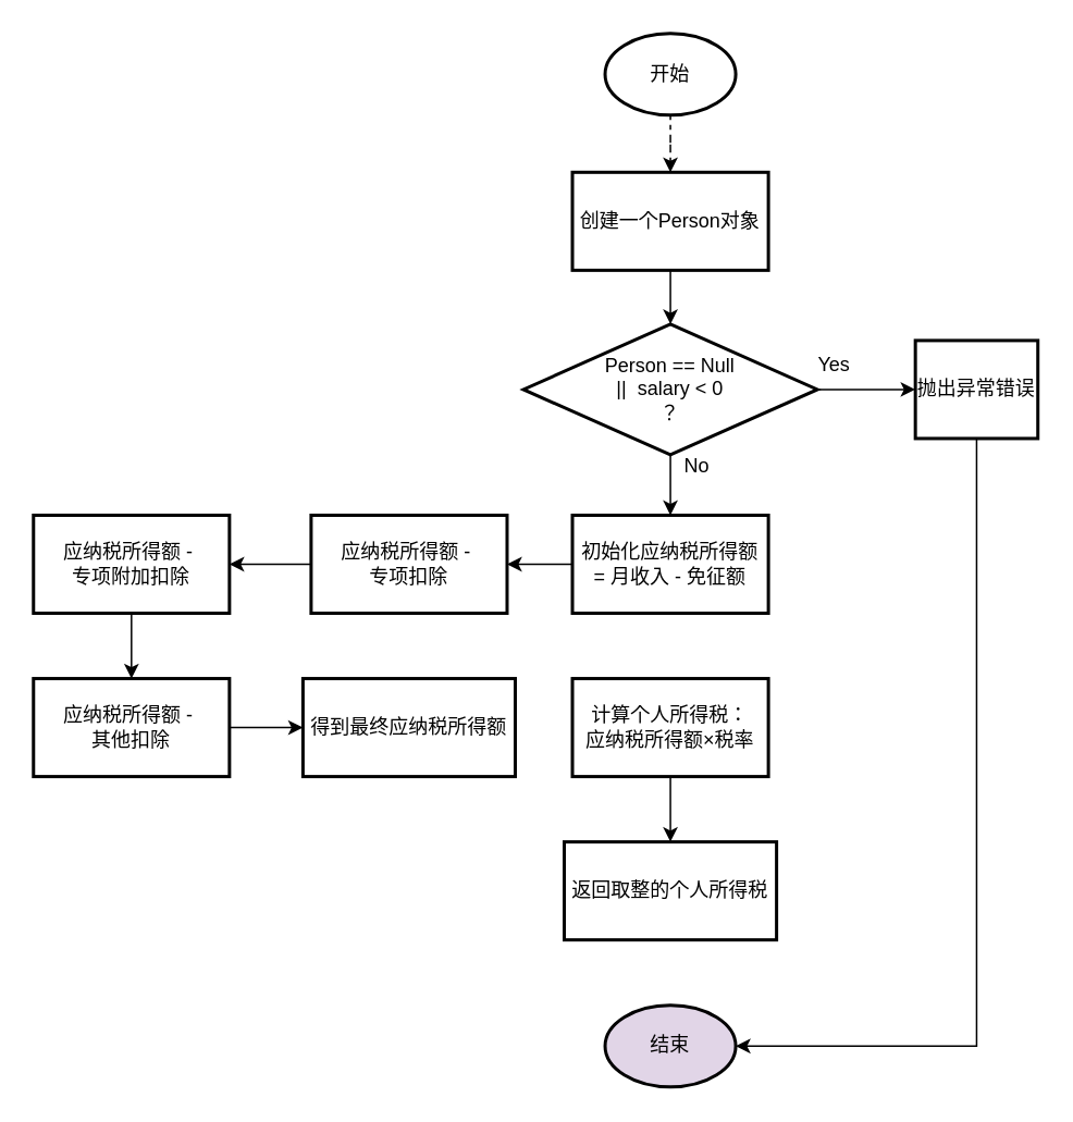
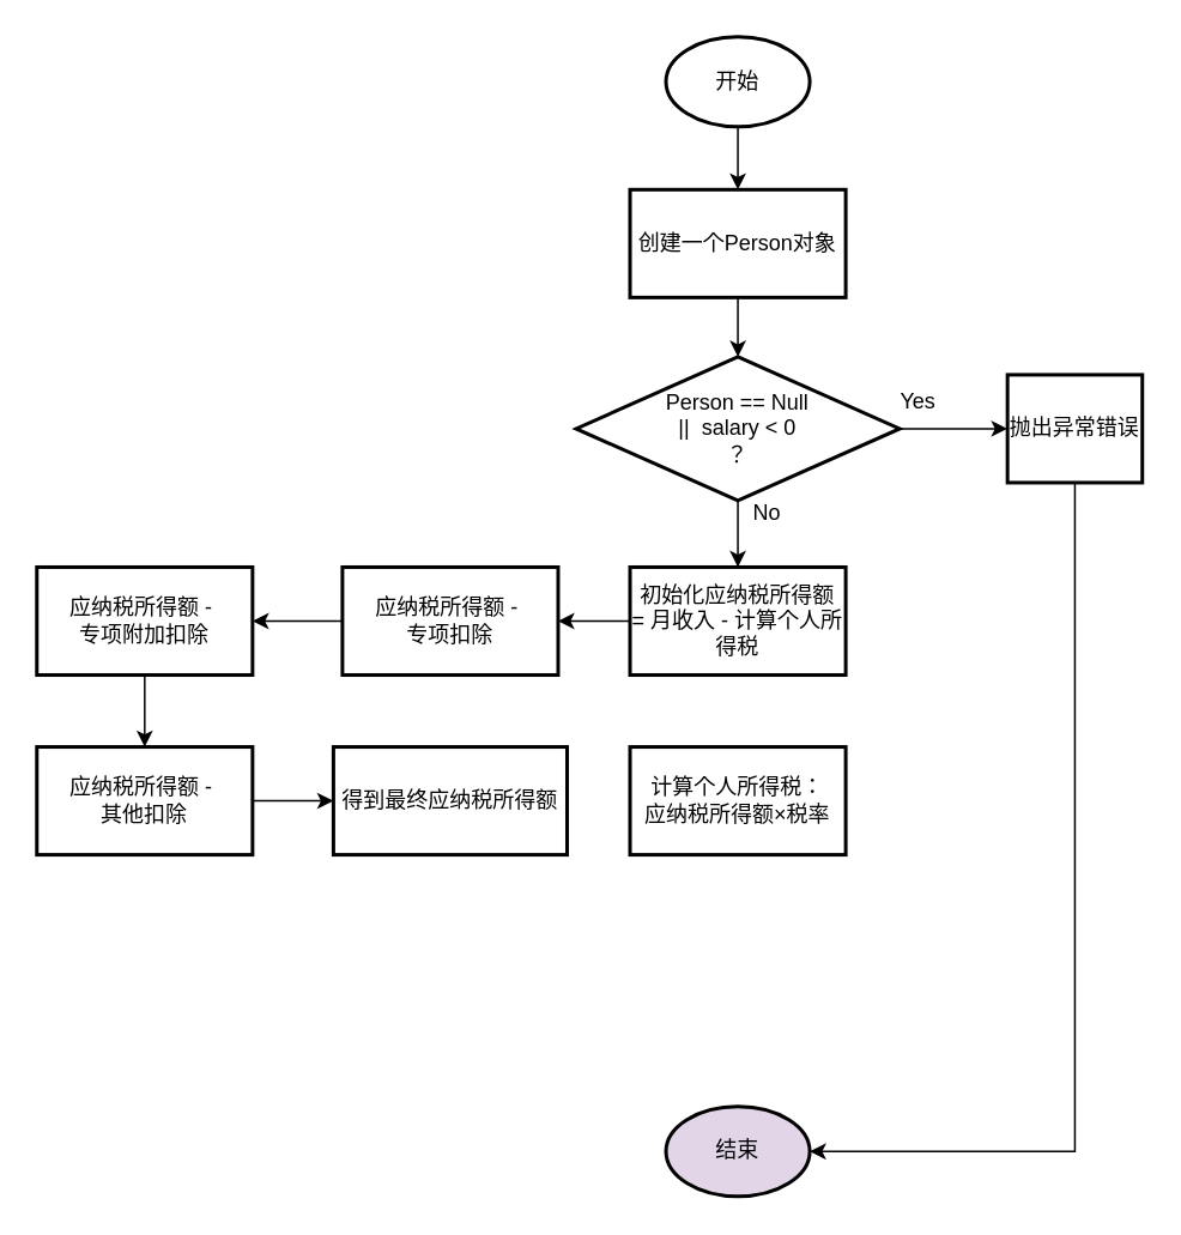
  <mxCell id="0" />
  <mxCell id="1" parent="0" />
- <mxCell id="2" value="" style="edgeStyle=orthogonalEdgeStyle;rounded=0;orthogonalLoop=1;jettySize=auto;html=1;dashed=1;" edge="1" parent="1" source="3" target="5"><mxGeometry relative="1" as="geometry" /></mxCell>
+ <mxCell id="2" value="" style="edgeStyle=orthogonalEdgeStyle;rounded=0;orthogonalLoop=1;jettySize=auto;html=1;" edge="1" parent="1" source="3" target="5"><mxGeometry relative="1" as="geometry" /></mxCell>
  <mxCell id="3" value="开始" style="strokeWidth=2;html=1;shape=mxgraph.flowchart.start_1;whiteSpace=wrap;" vertex="1" parent="1"><mxGeometry x="370" y="20" width="80" height="50" as="geometry" /></mxCell>
  <mxCell id="4" value="" style="edgeStyle=orthogonalEdgeStyle;rounded=0;orthogonalLoop=1;jettySize=auto;html=1;" edge="1" parent="1" source="5" target="8"><mxGeometry relative="1" as="geometry" /></mxCell>
  <mxCell id="5" value="创建一个Person对象" style="whiteSpace=wrap;html=1;strokeWidth=2;" vertex="1" parent="1"><mxGeometry x="350" y="105" width="120" height="60" as="geometry" /></mxCell>
  <mxCell id="6" value="" style="edgeStyle=orthogonalEdgeStyle;rounded=0;orthogonalLoop=1;jettySize=auto;html=1;" edge="1" parent="1" source="8" target="10"><mxGeometry relative="1" as="geometry" /></mxCell>
  <mxCell id="7" value="" style="edgeStyle=orthogonalEdgeStyle;rounded=0;orthogonalLoop=1;jettySize=auto;html=1;" edge="1" parent="1" source="8" target="13"><mxGeometry relative="1" as="geometry" /></mxCell>
  <mxCell id="8" value="Person == Null&lt;div&gt;||&amp;nbsp;&amp;nbsp;&lt;span style=&quot;background-color: initial;&quot;&gt;salary &amp;lt; 0&lt;/span&gt;&lt;/div&gt;&lt;div&gt;？&lt;/div&gt;" style="rhombus;whiteSpace=wrap;html=1;strokeWidth=2;" vertex="1" parent="1"><mxGeometry x="320" y="198" width="180" height="80" as="geometry" /></mxCell>
  <mxCell id="9" style="edgeStyle=orthogonalEdgeStyle;rounded=0;orthogonalLoop=1;jettySize=auto;html=1;exitX=0.5;exitY=1;exitDx=0;exitDy=0;entryX=1;entryY=0.5;entryDx=0;entryDy=0;" edge="1" parent="1" source="10" target="24"><mxGeometry relative="1" as="geometry" /></mxCell>
  <mxCell id="10" value="抛出异常错误" style="whiteSpace=wrap;html=1;strokeWidth=2;" vertex="1" parent="1"><mxGeometry x="560" y="208" width="75" height="60" as="geometry" /></mxCell>
  <mxCell id="11" value="Yes" style="text;html=1;align=center;verticalAlign=middle;resizable=0;points=[];autosize=1;strokeColor=none;fillColor=none;" vertex="1" parent="1"><mxGeometry x="490" y="208" width="40" height="30" as="geometry" /></mxCell>
  <mxCell id="12" value="" style="edgeStyle=orthogonalEdgeStyle;rounded=0;orthogonalLoop=1;jettySize=auto;html=1;" edge="1" parent="1" source="13" target="15"><mxGeometry relative="1" as="geometry" /></mxCell>
- <mxCell id="13" value="初始化应纳税所得额&lt;div&gt;= 月收入 - 免征额&lt;/div&gt;" style="whiteSpace=wrap;html=1;strokeWidth=2;" vertex="1" parent="1"><mxGeometry x="350" y="315" width="120" height="60" as="geometry" /></mxCell>
+ <mxCell id="13" value="初始化应纳税所得额&lt;div&gt;= 月收入 - 计算个人所得税&lt;/div&gt;" style="whiteSpace=wrap;html=1;strokeWidth=2;" vertex="1" parent="1"><mxGeometry x="350" y="315" width="120" height="60" as="geometry" /></mxCell>
  <mxCell id="14" value="" style="edgeStyle=orthogonalEdgeStyle;rounded=0;orthogonalLoop=1;jettySize=auto;html=1;" edge="1" parent="1" source="15" target="17"><mxGeometry relative="1" as="geometry" /></mxCell>
  <mxCell id="15" value="应纳税所得额 -&amp;nbsp;&lt;div&gt;专项扣除&lt;/div&gt;" style="whiteSpace=wrap;html=1;strokeWidth=2;" vertex="1" parent="1"><mxGeometry x="190" y="315" width="120" height="60" as="geometry" /></mxCell>
  <mxCell id="16" value="" style="edgeStyle=orthogonalEdgeStyle;rounded=0;orthogonalLoop=1;jettySize=auto;html=1;" edge="1" parent="1" source="17" target="19"><mxGeometry relative="1" as="geometry" /></mxCell>
  <mxCell id="17" value="应纳税所得额 -&amp;nbsp;&lt;div&gt;专项附加扣除&lt;/div&gt;" style="whiteSpace=wrap;html=1;strokeWidth=2;" vertex="1" parent="1"><mxGeometry x="20" y="315" width="120" height="60" as="geometry" /></mxCell>
  <mxCell id="18" value="" style="edgeStyle=orthogonalEdgeStyle;rounded=0;orthogonalLoop=1;jettySize=auto;html=1;" edge="1" parent="1" source="19" target="20"><mxGeometry relative="1" as="geometry" /></mxCell>
  <mxCell id="19" value="应纳税所得额 -&amp;nbsp;&lt;div&gt;其他扣除&lt;/div&gt;" style="whiteSpace=wrap;html=1;strokeWidth=2;" vertex="1" parent="1"><mxGeometry x="20" y="415" width="120" height="60" as="geometry" /></mxCell>
  <mxCell id="20" value="得到最终应纳税所得额" style="whiteSpace=wrap;html=1;strokeWidth=2;" vertex="1" parent="1"><mxGeometry x="185" y="415" width="130" height="60" as="geometry" /></mxCell>
- <mxCell id="21" value="" style="edgeStyle=orthogonalEdgeStyle;rounded=0;orthogonalLoop=1;jettySize=auto;html=1;" edge="1" parent="1" source="22" target="23"><mxGeometry relative="1" as="geometry" /></mxCell>
  <mxCell id="22" value="计算个人所得税：&lt;div&gt;应纳税所得额×税率&lt;/div&gt;" style="whiteSpace=wrap;html=1;strokeWidth=2;" vertex="1" parent="1"><mxGeometry x="350" y="415" width="120" height="60" as="geometry" /></mxCell>
- <mxCell id="23" value="返回取整的个人所得税" style="whiteSpace=wrap;html=1;strokeWidth=2;" vertex="1" parent="1"><mxGeometry x="345" y="515" width="130" height="60" as="geometry" /></mxCell>
  <mxCell id="24" value="结束" style="ellipse;whiteSpace=wrap;html=1;strokeWidth=2;fillColor=#e1d5e7;" vertex="1" parent="1"><mxGeometry x="370" y="615" width="80" height="50" as="geometry" /></mxCell>
  <mxCell id="25" value="No" style="text;html=1;align=center;verticalAlign=middle;resizable=0;points=[];autosize=1;strokeColor=none;fillColor=none;" vertex="1" parent="1"><mxGeometry x="406" y="270" width="40" height="30" as="geometry" /></mxCell>
